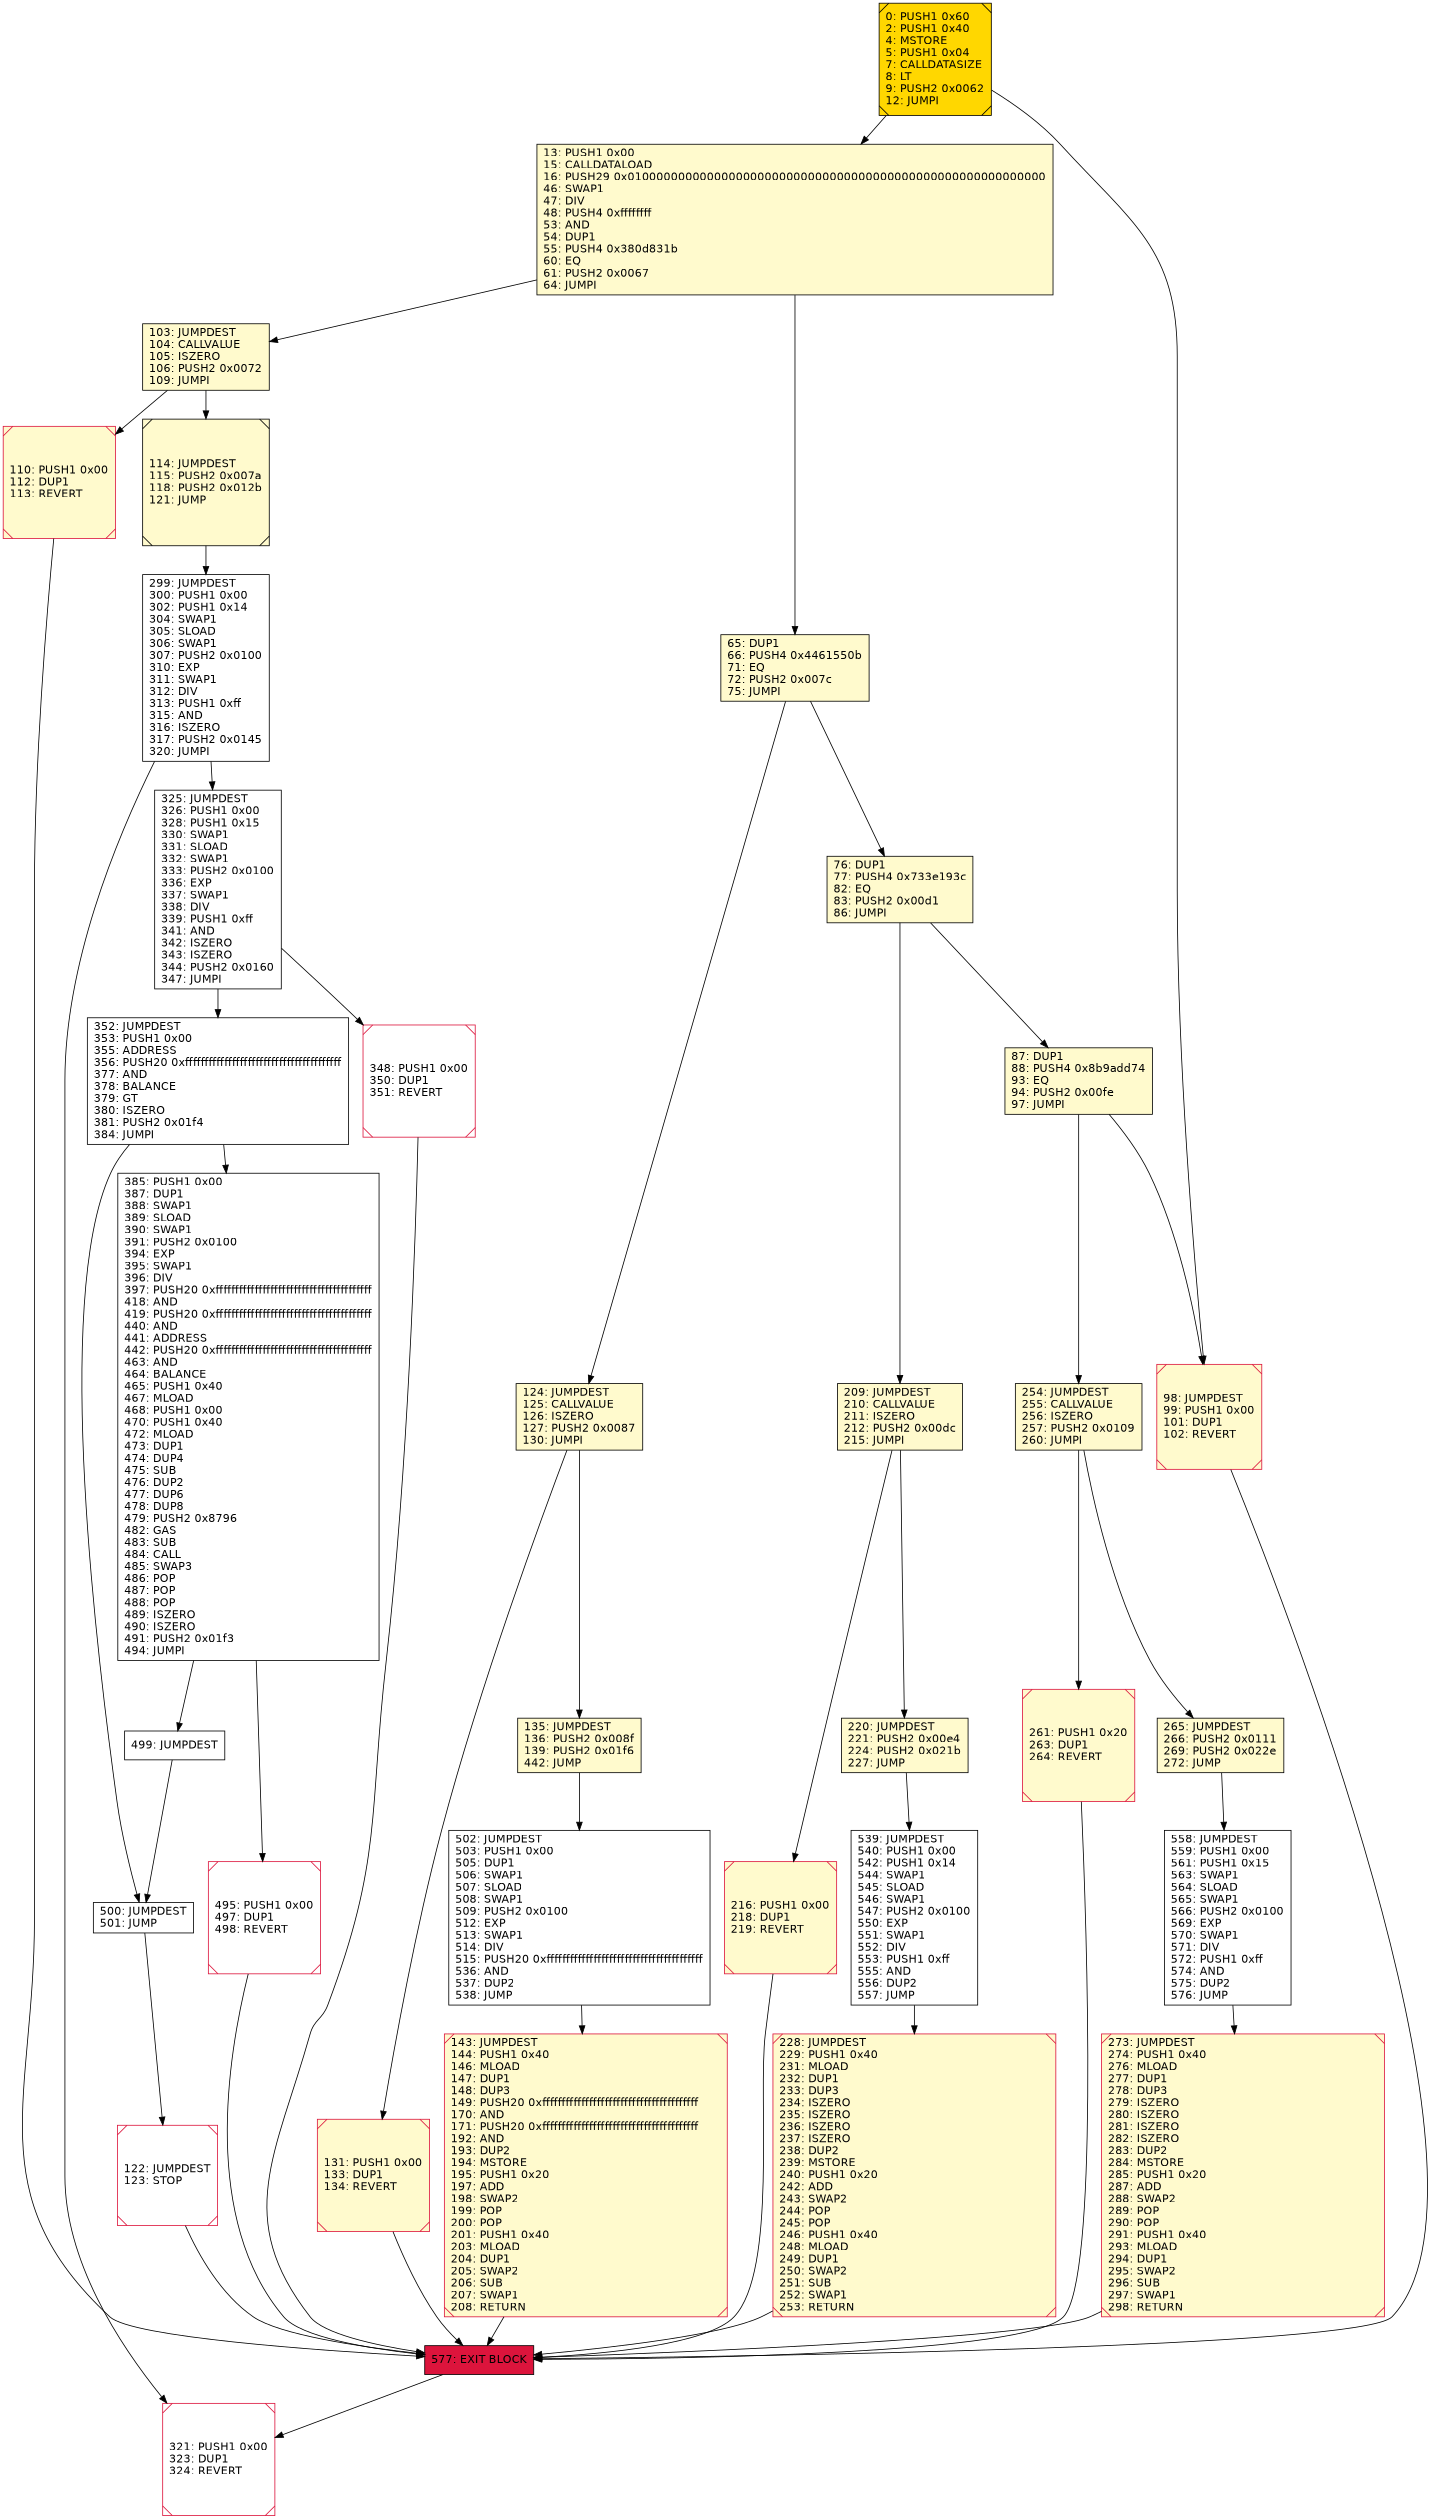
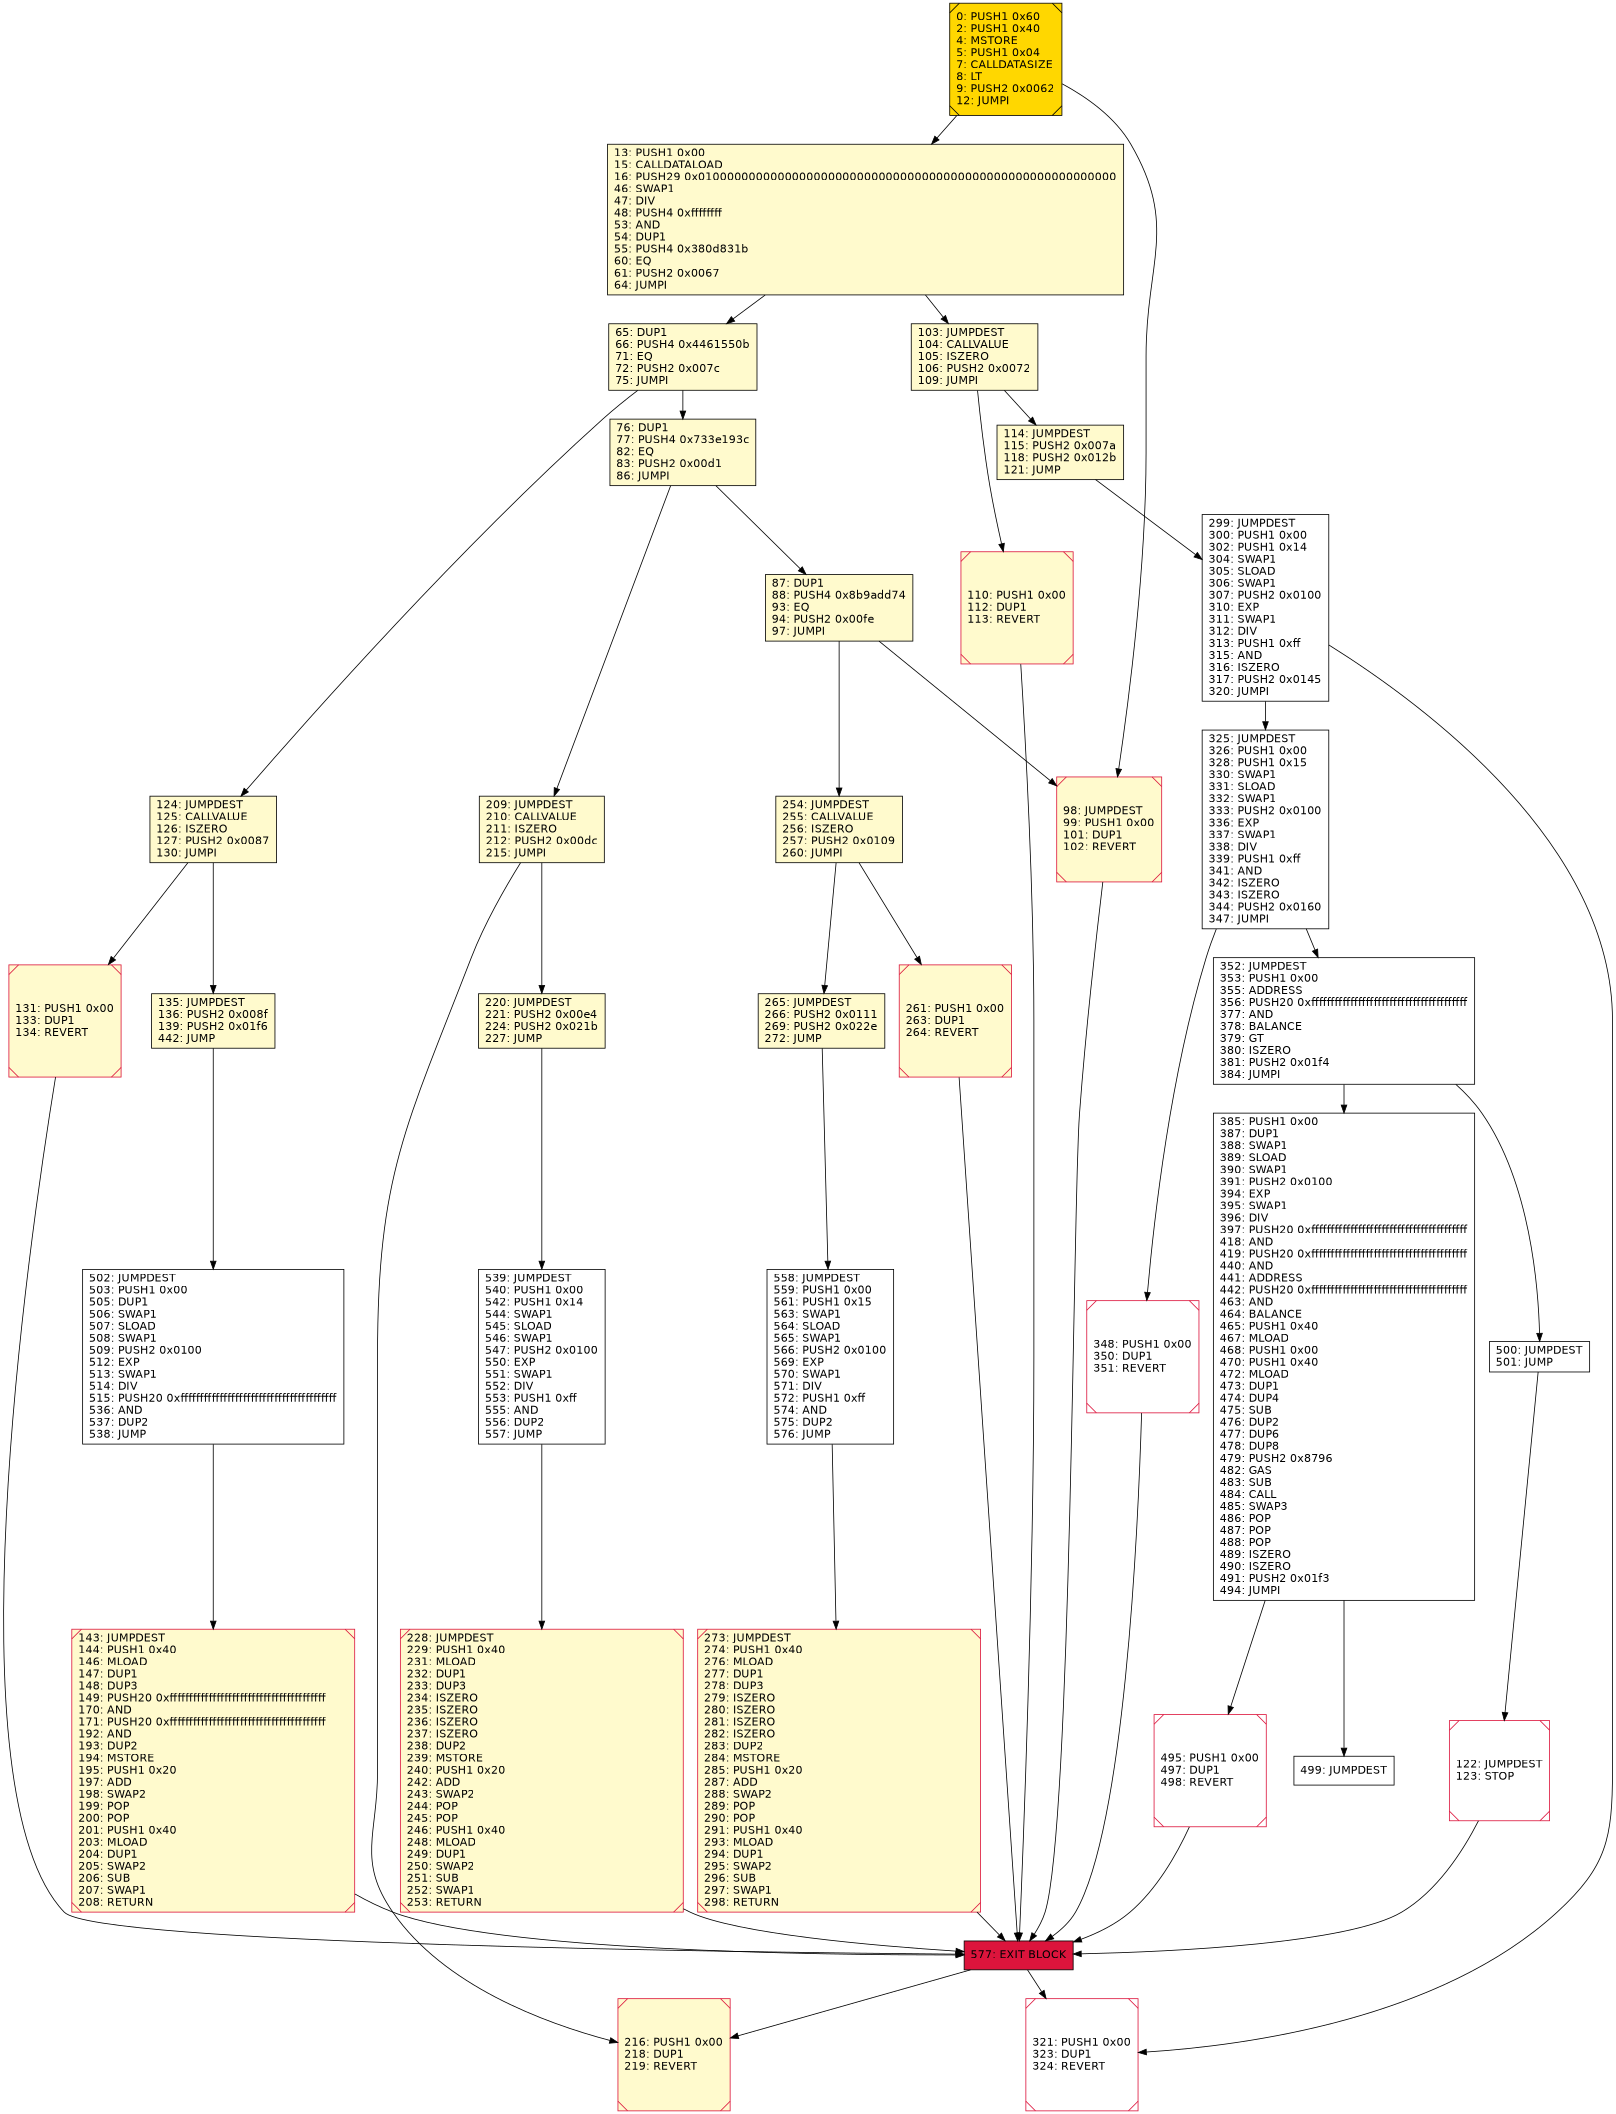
  digraph {
    fontname="DejaVu Sans"
    rankdir=UD
    node [color=black fillcolor=lemonchiffon fontcolor=black fontname="DejaVu Sans" shape=box style=filled]
    edge [fontname="DejaVu Sans"]
    n1 [fillcolor=white label="502: JUMPDEST\l503: PUSH1 0x00\l505: DUP1\l506: SWAP1\l507: SLOAD\l508: SWAP1\l509: PUSH2 0x0100\l512: EXP\l513: SWAP1\l514: DIV\l515: PUSH20 0xffffffffffffffffffffffffffffffffffffffff\l536: AND\l537: DUP2\l538: JUMP\l"]
    n2 [color=crimson label="143: JUMPDEST\l144: PUSH1 0x40\l146: MLOAD\l147: DUP1\l148: DUP3\l149: PUSH20 0xffffffffffffffffffffffffffffffffffffffff\l170: AND\l171: PUSH20 0xffffffffffffffffffffffffffffffffffffffff\l192: AND\l193: DUP2\l194: MSTORE\l195: PUSH1 0x20\l197: ADD\l198: SWAP2\l199: POP\l200: POP\l201: PUSH1 0x40\l203: MLOAD\l204: DUP1\l205: SWAP2\l206: SUB\l207: SWAP1\l208: RETURN\l" shape=Msquare]
    n3 [fillcolor=crimson label="577: EXIT BLOCK\l"]
    n4 [color=crimson fillcolor=white label="321: PUSH1 0x00\l323: DUP1\l324: REVERT\l" shape=Msquare]
    n5 [fillcolor=white label="299: JUMPDEST\l300: PUSH1 0x00\l302: PUSH1 0x14\l304: SWAP1\l305: SLOAD\l306: SWAP1\l307: PUSH2 0x0100\l310: EXP\l311: SWAP1\l312: DIV\l313: PUSH1 0xff\l315: AND\l316: ISZERO\l317: PUSH2 0x0145\l320: JUMPI\l"]
    n6 [fillcolor=white label="325: JUMPDEST\l326: PUSH1 0x00\l328: PUSH1 0x15\l330: SWAP1\l331: SLOAD\l332: SWAP1\l333: PUSH2 0x0100\l336: EXP\l337: SWAP1\l338: DIV\l339: PUSH1 0xff\l341: AND\l342: ISZERO\l343: ISZERO\l344: PUSH2 0x0160\l347: JUMPI\l"]
    n7 [color=crimson fillcolor=white label="348: PUSH1 0x00\l350: DUP1\l351: REVERT\l" shape=Msquare]
    n8 [fillcolor=white label="352: JUMPDEST\l353: PUSH1 0x00\l355: ADDRESS\l356: PUSH20 0xffffffffffffffffffffffffffffffffffffffff\l377: AND\l378: BALANCE\l379: GT\l380: ISZERO\l381: PUSH2 0x01f4\l384: JUMPI\l"]
    n9 [fillcolor=white label="500: JUMPDEST\l501: JUMP\l"]
    n10 [color=crimson fillcolor=white label="122: JUMPDEST\l123: STOP\l" shape=Msquare]
    n11 [label="135: JUMPDEST\l136: PUSH2 0x008f\l139: PUSH2 0x01f6\l442: JUMP\l"]
    n12 [label="220: JUMPDEST\l221: PUSH2 0x00e4\l224: PUSH2 0x021b\l227: JUMP\l"]
    n13 [fillcolor=white label="539: JUMPDEST\l540: PUSH1 0x00\l542: PUSH1 0x14\l544: SWAP1\l545: SLOAD\l546: SWAP1\l547: PUSH2 0x0100\l550: EXP\l551: SWAP1\l552: DIV\l553: PUSH1 0xff\l555: AND\l556: DUP2\l557: JUMP\l"]
    n14 [color=crimson label="228: JUMPDEST\l229: PUSH1 0x40\l231: MLOAD\l232: DUP1\l233: DUP3\l234: ISZERO\l235: ISZERO\l236: ISZERO\l237: ISZERO\l238: DUP2\l239: MSTORE\l240: PUSH1 0x20\l242: ADD\l243: SWAP2\l244: POP\l245: POP\l246: PUSH1 0x40\l248: MLOAD\l249: DUP1\l250: SWAP2\l251: SUB\l252: SWAP1\l253: RETURN\l" shape=Msquare]
    n15 [label="13: PUSH1 0x00\l15: CALLDATALOAD\l16: PUSH29 0x0100000000000000000000000000000000000000000000000000000000\l46: SWAP1\l47: DIV\l48: PUSH4 0xffffffff\l53: AND\l54: DUP1\l55: PUSH4 0x380d831b\l60: EQ\l61: PUSH2 0x0067\l64: JUMPI\l"]
    n16 [label="65: DUP1\l66: PUSH4 0x4461550b\l71: EQ\l72: PUSH2 0x007c\l75: JUMPI\l"]
    n17 [label="103: JUMPDEST\l104: CALLVALUE\l105: ISZERO\l106: PUSH2 0x0072\l109: JUMPI\l"]
    n18 [label="124: JUMPDEST\l125: CALLVALUE\l126: ISZERO\l127: PUSH2 0x0087\l130: JUMPI\l"]
    n19 [label="76: DUP1\l77: PUSH4 0x733e193c\l82: EQ\l83: PUSH2 0x00d1\l86: JUMPI\l"]
    n20 [color=crimson label="110: PUSH1 0x00\l112: DUP1\l113: REVERT\l" shape=Msquare]
-   n21 [label="114: JUMPDEST\l115: PUSH2 0x007a\l118: PUSH2 0x012b\l121: JUMP\l" shape=Msquare]
+   n21 [label="114: JUMPDEST\l115: PUSH2 0x007a\l118: PUSH2 0x012b\l121: JUMP\l"]
    n22 [label="209: JUMPDEST\l210: CALLVALUE\l211: ISZERO\l212: PUSH2 0x00dc\l215: JUMPI\l"]
    n23 [color=crimson label="216: PUSH1 0x00\l218: DUP1\l219: REVERT\l" shape=Msquare]
    n24 [color=crimson fillcolor=white label="495: PUSH1 0x00\l497: DUP1\l498: REVERT\l" shape=Msquare]
    n25 [color=crimson label="131: PUSH1 0x00\l133: DUP1\l134: REVERT\l" shape=Msquare]
    n26 [label="87: DUP1\l88: PUSH4 0x8b9add74\l93: EQ\l94: PUSH2 0x00fe\l97: JUMPI\l"]
    n27 [label="254: JUMPDEST\l255: CALLVALUE\l256: ISZERO\l257: PUSH2 0x0109\l260: JUMPI\l"]
    n28 [color=crimson label="98: JUMPDEST\l99: PUSH1 0x00\l101: DUP1\l102: REVERT\l" shape=Msquare]
-   n29 [color=crimson label="261: PUSH1 0x20\l263: DUP1\l264: REVERT\l" shape=Msquare]
+   n29 [color=crimson label="261: PUSH1 0x00\l263: DUP1\l264: REVERT\l" shape=Msquare]
    n30 [label="265: JUMPDEST\l266: PUSH2 0x0111\l269: PUSH2 0x022e\l272: JUMP\l"]
    n31 [fillcolor=gold label="0: PUSH1 0x60\l2: PUSH1 0x40\l4: MSTORE\l5: PUSH1 0x04\l7: CALLDATASIZE\l8: LT\l9: PUSH2 0x0062\l12: JUMPI\l" shape=Msquare]
    n32 [fillcolor=white label="558: JUMPDEST\l559: PUSH1 0x00\l561: PUSH1 0x15\l563: SWAP1\l564: SLOAD\l565: SWAP1\l566: PUSH2 0x0100\l569: EXP\l570: SWAP1\l571: DIV\l572: PUSH1 0xff\l574: AND\l575: DUP2\l576: JUMP\l"]
    n33 [fillcolor=white label="385: PUSH1 0x00\l387: DUP1\l388: SWAP1\l389: SLOAD\l390: SWAP1\l391: PUSH2 0x0100\l394: EXP\l395: SWAP1\l396: DIV\l397: PUSH20 0xffffffffffffffffffffffffffffffffffffffff\l418: AND\l419: PUSH20 0xffffffffffffffffffffffffffffffffffffffff\l440: AND\l441: ADDRESS\l442: PUSH20 0xffffffffffffffffffffffffffffffffffffffff\l463: AND\l464: BALANCE\l465: PUSH1 0x40\l467: MLOAD\l468: PUSH1 0x00\l470: PUSH1 0x40\l472: MLOAD\l473: DUP1\l474: DUP4\l475: SUB\l476: DUP2\l477: DUP6\l478: DUP8\l479: PUSH2 0x8796\l482: GAS\l483: SUB\l484: CALL\l485: SWAP3\l486: POP\l487: POP\l488: POP\l489: ISZERO\l490: ISZERO\l491: PUSH2 0x01f3\l494: JUMPI\l"]
    n34 [fillcolor=white label="499: JUMPDEST\l"]
    n35 [color=crimson label="273: JUMPDEST\l274: PUSH1 0x40\l276: MLOAD\l277: DUP1\l278: DUP3\l279: ISZERO\l280: ISZERO\l281: ISZERO\l282: ISZERO\l283: DUP2\l284: MSTORE\l285: PUSH1 0x20\l287: ADD\l288: SWAP2\l289: POP\l290: POP\l291: PUSH1 0x40\l293: MLOAD\l294: DUP1\l295: SWAP2\l296: SUB\l297: SWAP1\l298: RETURN\l" shape=Msquare]
    n1 -> n2
    n2 -> n3
    n3 -> n4
    n5 -> n4
    n5 -> n6
    n6 -> n7
    n6 -> n8
    n7 -> n3
    n8 -> n9
    n8 -> n33
    n9 -> n10
    n10 -> n3
    n11 -> n1
    n12 -> n13
    n13 -> n14
    n14 -> n3
    n15 -> n16
    n15 -> n17
    n16 -> n18
    n16 -> n19
    n17 -> n20
    n17 -> n21
    n18 -> n11
    n18 -> n25
    n19 -> n22
    n19 -> n26
    n20 -> n3
    n21 -> n5
    n22 -> n12
    n22 -> n23
-   n23 -> n3
+   n3 -> n23
    n24 -> n3
    n25 -> n3
    n26 -> n27
    n26 -> n28
    n27 -> n29
    n27 -> n30
    n28 -> n3
    n29 -> n3
    n30 -> n32
    n31 -> n15
    n31 -> n28
    n32 -> n35
    n33 -> n24
    n33 -> n34
-   n34 -> n9
    n35 -> n3
  }
